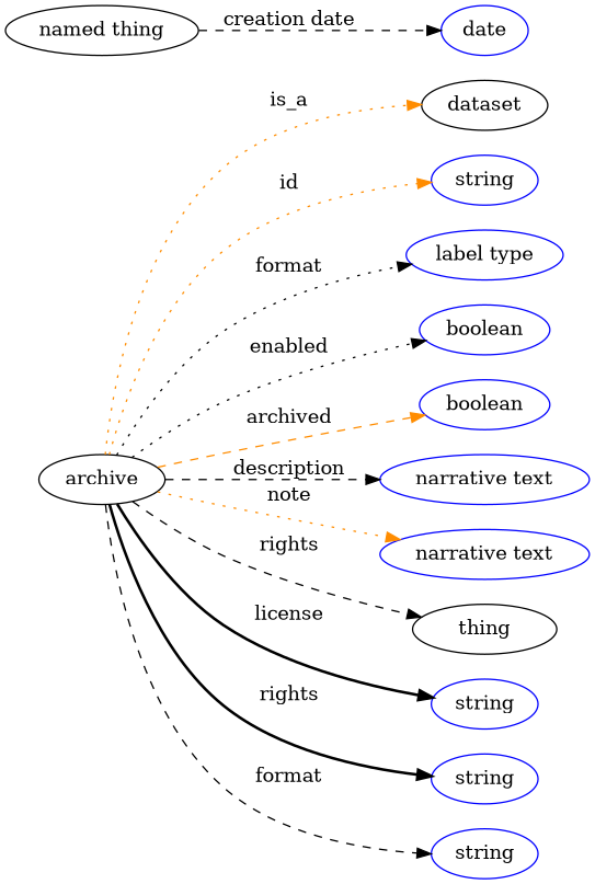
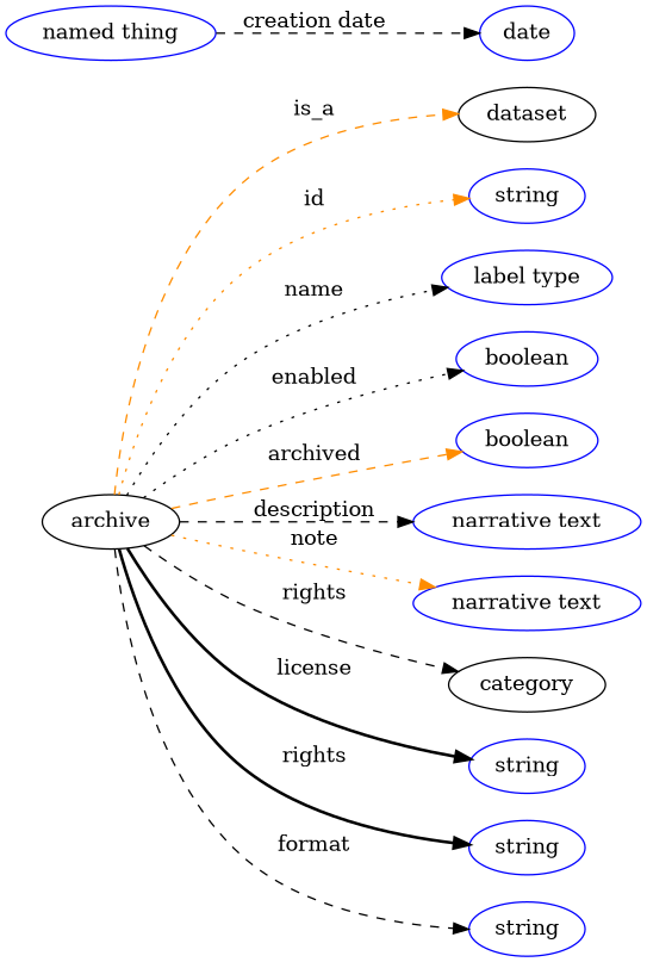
  digraph {
    rankdir=LR
    node [color=blue]
    edge [color=black style=dashed]
    n1 [height=0.5 label=archive width=1.2638 color=""]
    dataset [height=0.5 width=1.2638 color=""]
    n3 [height=0.5 label=string width=1.0652]
    n4 [height=0.5 label="label type" width=1.5707]
    n5 [height=0.5 label=boolean width=1.2999]
    n6 [height=0.5 label=boolean width=1.2999]
    n7 [height=0.5 label="narrative text" width=2.0943]
    n8 [height=0.5 label="narrative text" width=2.0943]
-   category [height=0.5 width=1.4443 label=thing color=""]
+   category [height=0.5 width=1.4443 color=""]
    n10 [height=0.5 label=string width=1.0652]
    n11 [height=0.5 label=string width=1.0652]
    n12 [height=0.5 label=string width=1.0652]
    n13 [height=0.5 label=date width=0.86659]
-   n14 [color=black height=0.5 label="named thing" width=1.9318]
-   n1 -> dataset [color=darkorange label=is_a style=dotted]
+   n14 [height=0.5 label="named thing" width=1.9318]
+   n1 -> dataset [color=darkorange label=is_a]
    n1 -> n3 [color=darkorange label=id style=dotted]
-   n1 -> n4 [label=format style=dotted]
+   n1 -> n4 [label=name style=dotted]
    n1 -> n5 [label=enabled style=dotted]
    n1 -> n6 [color=darkorange label=archived]
    n1 -> n7 [label=description]
    n1 -> n8 [color=darkorange label=note style=dotted]
    n1 -> category [label=rights]
    n1 -> n10 [label=license style=bold]
    n1 -> n11 [label=rights style=bold]
    n1 -> n12 [label=format]
    n14 -> n13 [label="creation date"]
  }
